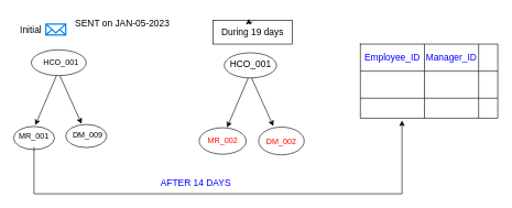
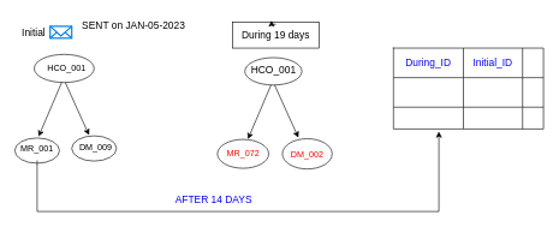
  <mxCell id="0" />
  <mxCell id="1" parent="0" />
  <mxCell id="2" value="" style="ellipse;whiteSpace=wrap;html=1;" vertex="1" parent="1"><mxGeometry x="47" y="75" width="83" height="39" as="geometry" /></mxCell>
  <mxCell id="3" value="HCO_001" style="text;html=1;strokeColor=none;fillColor=none;align=center;verticalAlign=middle;whiteSpace=wrap;rounded=0;" vertex="1" parent="1"><mxGeometry x="62" y="79.5" width="60" height="30" as="geometry" /></mxCell>
  <mxCell id="4" value="" style="endArrow=classic;html=1;rounded=0;" edge="1" parent="1"><mxGeometry width="50" height="50" relative="1" as="geometry"><mxPoint x="90" y="114" as="sourcePoint" /><mxPoint x="123" y="187" as="targetPoint" /></mxGeometry></mxCell>
  <mxCell id="5" value="" style="endArrow=classic;html=1;rounded=0;" edge="1" parent="1"><mxGeometry x="0.247" y="26" width="50" height="50" relative="1" as="geometry"><mxPoint x="85" y="114" as="sourcePoint" /><mxPoint x="53" y="189" as="targetPoint" /><mxPoint as="offset" /></mxGeometry></mxCell>
  <mxCell id="6" value="" style="ellipse;whiteSpace=wrap;html=1;" vertex="1" parent="1"><mxGeometry x="20" y="191" width="62" height="35" as="geometry" /></mxCell>
  <mxCell id="7" value="" style="ellipse;whiteSpace=wrap;html=1;" vertex="1" parent="1"><mxGeometry x="99" y="188" width="62" height="35" as="geometry" /></mxCell>
  <mxCell id="8" style="edgeStyle=orthogonalEdgeStyle;rounded=0;orthogonalLoop=1;jettySize=auto;html=1;fontSize=14;fontColor=#000000;" edge="1" parent="1" source="9"><mxGeometry relative="1" as="geometry"><mxPoint x="608" y="182" as="targetPoint" /><Array as="points"><mxPoint x="51" y="293" /><mxPoint x="608" y="293" /></Array></mxGeometry></mxCell>
  <mxCell id="9" value="MR_001" style="text;html=1;strokeColor=none;fillColor=none;align=center;verticalAlign=middle;whiteSpace=wrap;rounded=0;" vertex="1" parent="1"><mxGeometry x="24" y="189" width="54" height="33" as="geometry" /></mxCell>
  <mxCell id="10" value="DM_009" style="text;html=1;strokeColor=none;fillColor=none;align=center;verticalAlign=middle;whiteSpace=wrap;rounded=0;" vertex="1" parent="1"><mxGeometry x="104" y="188" width="57" height="32" as="geometry" /></mxCell>
  <mxCell id="11" value="" style="html=1;verticalLabelPosition=bottom;align=center;labelBackgroundColor=#ffffff;verticalAlign=top;strokeWidth=2;strokeColor=#0080F0;shadow=0;dashed=0;shape=mxgraph.ios7.icons.mail;" vertex="1" parent="1"><mxGeometry x="69" y="36" width="30" height="16.5" as="geometry" /></mxCell>
  <mxCell id="12" value="&lt;font style=&quot;font-size: 14px;&quot;&gt;Initial&lt;/font&gt;" style="text;html=1;align=center;verticalAlign=middle;resizable=0;points=[];autosize=1;strokeColor=none;fillColor=none;" vertex="1" parent="1"><mxGeometry x="21" y="30.25" width="50" height="29" as="geometry" /></mxCell>
  <mxCell id="13" value="SENT on JAN-05-2023" style="text;html=1;strokeColor=none;fillColor=none;align=center;verticalAlign=middle;whiteSpace=wrap;rounded=0;fontSize=14;" vertex="1" parent="1"><mxGeometry x="109" y="20.25" width="152" height="30" as="geometry" /></mxCell>
  <mxCell id="14" value="" style="rounded=0;whiteSpace=wrap;html=1;fontSize=14;" vertex="1" parent="1"><mxGeometry x="322" y="30.25" width="120" height="36" as="geometry" /></mxCell>
  <mxCell id="15" style="edgeStyle=orthogonalEdgeStyle;rounded=0;orthogonalLoop=1;jettySize=auto;html=1;exitX=0.5;exitY=0;exitDx=0;exitDy=0;fontSize=14;" edge="1" parent="1" source="16"><mxGeometry relative="1" as="geometry"><mxPoint x="376" y="28" as="targetPoint" /></mxGeometry></mxCell>
  <mxCell id="16" value="During 19 days" style="text;html=1;strokeColor=none;fillColor=none;align=center;verticalAlign=middle;whiteSpace=wrap;rounded=0;fontSize=14;" vertex="1" parent="1"><mxGeometry x="310" y="33.25" width="144" height="30" as="geometry" /></mxCell>
  <mxCell id="17" value="" style="ellipse;whiteSpace=wrap;html=1;fontSize=14;" vertex="1" parent="1"><mxGeometry x="339" y="79.5" width="79" height="38" as="geometry" /></mxCell>
  <mxCell id="18" value="HCO_001" style="text;html=1;strokeColor=none;fillColor=none;align=center;verticalAlign=middle;whiteSpace=wrap;rounded=0;fontSize=14;" vertex="1" parent="1"><mxGeometry x="349.5" y="83.5" width="57.5" height="26.5" as="geometry" /></mxCell>
  <mxCell id="19" value="" style="endArrow=classic;html=1;rounded=0;" edge="1" parent="1"><mxGeometry x="1" y="254" width="50" height="50" relative="1" as="geometry"><mxPoint x="380.25" y="117.5" as="sourcePoint" /><mxPoint x="413.25" y="190.5" as="targetPoint" /><mxPoint x="17" y="51" as="offset" /></mxGeometry></mxCell>
  <mxCell id="20" value="" style="endArrow=classic;html=1;rounded=0;" edge="1" parent="1"><mxGeometry x="0.247" y="26" width="50" height="50" relative="1" as="geometry"><mxPoint x="375.25" y="117.5" as="sourcePoint" /><mxPoint x="343.25" y="192.5" as="targetPoint" /><mxPoint as="offset" /></mxGeometry></mxCell>
  <mxCell id="21" value="" style="ellipse;whiteSpace=wrap;html=1;fontSize=14;" vertex="1" parent="1"><mxGeometry x="301" y="193" width="71" height="40" as="geometry" /></mxCell>
  <mxCell id="22" value="" style="ellipse;whiteSpace=wrap;html=1;fontSize=14;" vertex="1" parent="1"><mxGeometry x="391" y="192" width="69" height="42" as="geometry" /></mxCell>
- <mxCell id="23" value="MR_002" style="text;html=1;strokeColor=none;fillColor=none;align=center;verticalAlign=middle;whiteSpace=wrap;rounded=0;fontColor=#ff0000;" vertex="1" parent="1"><mxGeometry x="310" y="196.5" width="54" height="33" as="geometry" /></mxCell>
+ <mxCell id="23" value="MR_072" style="text;html=1;strokeColor=none;fillColor=none;align=center;verticalAlign=middle;whiteSpace=wrap;rounded=0;fontColor=#ff0000;" vertex="1" parent="1"><mxGeometry x="310" y="196.5" width="54" height="33" as="geometry" /></mxCell>
  <mxCell id="24" value="DM_002" style="text;html=1;strokeColor=none;fillColor=none;align=center;verticalAlign=middle;whiteSpace=wrap;rounded=0;fontColor=#ff0000;" vertex="1" parent="1"><mxGeometry x="397" y="197.5" width="57" height="32" as="geometry" /></mxCell>
  <mxCell id="25" value="AFTER 14 DAYS" style="text;html=1;strokeColor=none;fillColor=none;align=center;verticalAlign=middle;whiteSpace=wrap;rounded=0;fontSize=14;fontColor=#0000FF;" vertex="1" parent="1"><mxGeometry x="212" y="261" width="168" height="30" as="geometry" /></mxCell>
  <mxCell id="26" value="" style="shape=table;html=1;whiteSpace=wrap;startSize=0;container=1;collapsible=0;childLayout=tableLayout;fontSize=14;fontColor=#0000FF;" vertex="1" parent="1"><mxGeometry x="545" y="66.25" width="208" height="112.25" as="geometry" /></mxCell>
  <mxCell id="27" value="" style="shape=tableRow;horizontal=0;startSize=0;swimlaneHead=0;swimlaneBody=0;top=0;left=0;bottom=0;right=0;collapsible=0;dropTarget=0;fillColor=none;points=[[0,0.5],[1,0.5]];portConstraint=eastwest;fontSize=14;fontColor=#0000FF;" vertex="1" parent="26"><mxGeometry width="208" height="41" as="geometry" /></mxCell>
- <mxCell id="28" value="Employee_ID" style="shape=partialRectangle;html=1;whiteSpace=wrap;connectable=0;fillColor=none;top=0;left=0;bottom=0;right=0;overflow=hidden;fontSize=14;fontColor=#0000FF;" vertex="1" parent="27"><mxGeometry width="97" height="41" as="geometry"><mxRectangle width="97" height="41" as="alternateBounds" /></mxGeometry></mxCell>
- <mxCell id="29" value="Manager_ID" style="shape=partialRectangle;html=1;whiteSpace=wrap;connectable=0;fillColor=none;top=0;left=0;bottom=0;right=0;overflow=hidden;fontSize=14;fontColor=#0000FF;" vertex="1" parent="27"><mxGeometry x="97" width="82" height="41" as="geometry"><mxRectangle width="82" height="41" as="alternateBounds" /></mxGeometry></mxCell>
+ <mxCell id="28" value="During_ID" style="shape=partialRectangle;html=1;whiteSpace=wrap;connectable=0;fillColor=none;top=0;left=0;bottom=0;right=0;overflow=hidden;fontSize=14;fontColor=#0000FF;" vertex="1" parent="27"><mxGeometry width="97" height="41" as="geometry"><mxRectangle width="97" height="41" as="alternateBounds" /></mxGeometry></mxCell>
+ <mxCell id="29" value="Initial_ID" style="shape=partialRectangle;html=1;whiteSpace=wrap;connectable=0;fillColor=none;top=0;left=0;bottom=0;right=0;overflow=hidden;fontSize=14;fontColor=#0000FF;" vertex="1" parent="27"><mxGeometry x="97" width="82" height="41" as="geometry"><mxRectangle width="82" height="41" as="alternateBounds" /></mxGeometry></mxCell>
  <mxCell id="30" value="" style="shape=partialRectangle;html=1;whiteSpace=wrap;connectable=0;fillColor=none;top=0;left=0;bottom=0;right=0;overflow=hidden;fontSize=14;fontColor=#0000FF;" vertex="1" parent="27"><mxGeometry x="179" width="29" height="41" as="geometry"><mxRectangle width="29" height="41" as="alternateBounds" /></mxGeometry></mxCell>
  <mxCell id="31" value="" style="shape=tableRow;horizontal=0;startSize=0;swimlaneHead=0;swimlaneBody=0;top=0;left=0;bottom=0;right=0;collapsible=0;dropTarget=0;fillColor=none;points=[[0,0.5],[1,0.5]];portConstraint=eastwest;fontSize=14;fontColor=#0000FF;" vertex="1" parent="26"><mxGeometry y="41" width="208" height="41" as="geometry" /></mxCell>
  <mxCell id="32" value="" style="shape=partialRectangle;html=1;whiteSpace=wrap;connectable=0;fillColor=none;top=0;left=0;bottom=0;right=0;overflow=hidden;fontSize=14;fontColor=#0000FF;" vertex="1" parent="31"><mxGeometry width="97" height="41" as="geometry"><mxRectangle width="97" height="41" as="alternateBounds" /></mxGeometry></mxCell>
  <mxCell id="33" value="" style="shape=partialRectangle;html=1;whiteSpace=wrap;connectable=0;fillColor=none;top=0;left=0;bottom=0;right=0;overflow=hidden;fontSize=14;fontColor=#0000FF;" vertex="1" parent="31"><mxGeometry x="97" width="82" height="41" as="geometry"><mxRectangle width="82" height="41" as="alternateBounds" /></mxGeometry></mxCell>
  <mxCell id="34" value="" style="shape=partialRectangle;html=1;whiteSpace=wrap;connectable=0;fillColor=none;top=0;left=0;bottom=0;right=0;overflow=hidden;fontSize=14;fontColor=#0000FF;" vertex="1" parent="31"><mxGeometry x="179" width="29" height="41" as="geometry"><mxRectangle width="29" height="41" as="alternateBounds" /></mxGeometry></mxCell>
  <mxCell id="35" value="" style="shape=tableRow;horizontal=0;startSize=0;swimlaneHead=0;swimlaneBody=0;top=0;left=0;bottom=0;right=0;collapsible=0;dropTarget=0;fillColor=none;points=[[0,0.5],[1,0.5]];portConstraint=eastwest;fontSize=14;fontColor=#0000FF;" vertex="1" parent="26"><mxGeometry y="82" width="208" height="30" as="geometry" /></mxCell>
  <mxCell id="36" value="" style="shape=partialRectangle;html=1;whiteSpace=wrap;connectable=0;fillColor=none;top=0;left=0;bottom=0;right=0;overflow=hidden;fontSize=14;fontColor=#0000FF;" vertex="1" parent="35"><mxGeometry width="97" height="30" as="geometry"><mxRectangle width="97" height="30" as="alternateBounds" /></mxGeometry></mxCell>
  <mxCell id="37" value="" style="shape=partialRectangle;html=1;whiteSpace=wrap;connectable=0;fillColor=none;top=0;left=0;bottom=0;right=0;overflow=hidden;fontSize=14;fontColor=#0000FF;" vertex="1" parent="35"><mxGeometry x="97" width="82" height="30" as="geometry"><mxRectangle width="82" height="30" as="alternateBounds" /></mxGeometry></mxCell>
  <mxCell id="38" value="" style="shape=partialRectangle;html=1;whiteSpace=wrap;connectable=0;fillColor=none;top=0;left=0;bottom=0;right=0;overflow=hidden;pointerEvents=1;fontSize=14;fontColor=#0000FF;" vertex="1" parent="35"><mxGeometry x="179" width="29" height="30" as="geometry"><mxRectangle width="29" height="30" as="alternateBounds" /></mxGeometry></mxCell>
